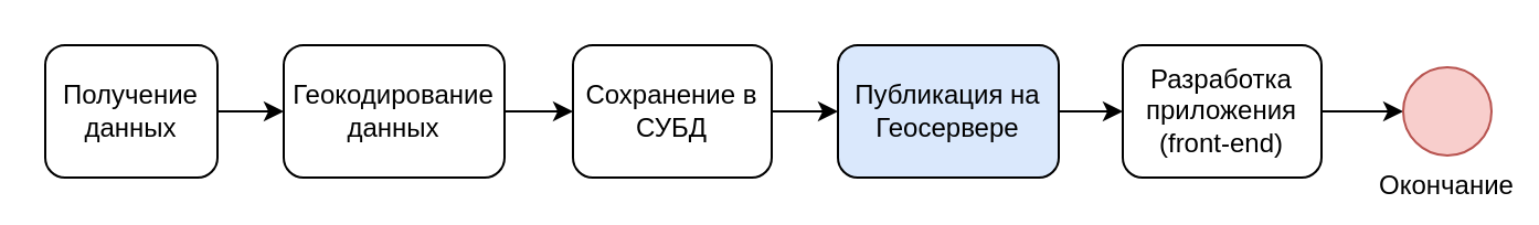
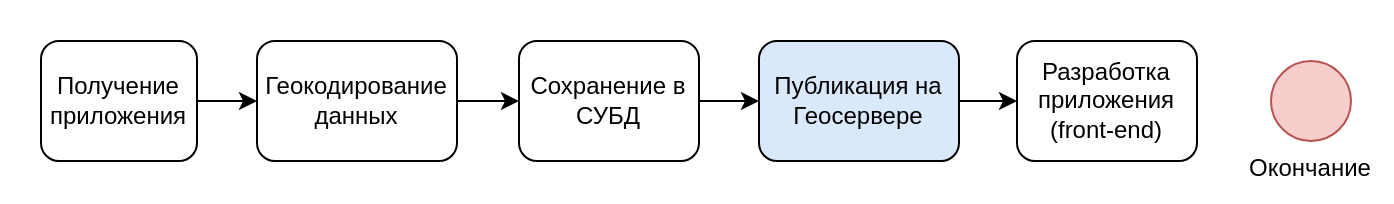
  <mxCell id="0" />
  <mxCell id="1" parent="0" />
  <mxCell id="2" style="edgeStyle=orthogonalEdgeStyle;rounded=0;orthogonalLoop=1;jettySize=auto;html=1;" edge="1" parent="1" source="3" target="5"><mxGeometry relative="1" as="geometry" /></mxCell>
- <mxCell id="3" value="Получение данных" style="rounded=1;whiteSpace=wrap;html=1;" vertex="1" parent="1"><mxGeometry x="20" y="20" width="78" height="60" as="geometry" /></mxCell>
+ <mxCell id="3" value="Получение приложения" style="rounded=1;whiteSpace=wrap;html=1;" vertex="1" parent="1"><mxGeometry x="20" y="20" width="78" height="60" as="geometry" /></mxCell>
  <mxCell id="4" style="edgeStyle=orthogonalEdgeStyle;rounded=0;orthogonalLoop=1;jettySize=auto;html=1;" edge="1" parent="1" source="5" target="7"><mxGeometry relative="1" as="geometry" /></mxCell>
  <mxCell id="5" value="Геокодирование данных" style="rounded=1;whiteSpace=wrap;html=1;" vertex="1" parent="1"><mxGeometry x="128" y="20" width="100" height="60" as="geometry" /></mxCell>
  <mxCell id="6" style="edgeStyle=orthogonalEdgeStyle;rounded=0;orthogonalLoop=1;jettySize=auto;html=1;entryX=0;entryY=0.5;entryDx=0;entryDy=0;" edge="1" parent="1" source="7" target="9"><mxGeometry relative="1" as="geometry" /></mxCell>
  <mxCell id="7" value="Сохранение в СУБД" style="rounded=1;whiteSpace=wrap;html=1;" vertex="1" parent="1"><mxGeometry x="259" y="20" width="90" height="60" as="geometry" /></mxCell>
  <mxCell id="8" style="edgeStyle=orthogonalEdgeStyle;rounded=0;orthogonalLoop=1;jettySize=auto;html=1;exitX=1;exitY=0.5;exitDx=0;exitDy=0;" edge="1" parent="1" source="9" target="11"><mxGeometry relative="1" as="geometry" /></mxCell>
  <mxCell id="9" value="Публикация на Геосервере" style="rounded=1;whiteSpace=wrap;html=1;fillColor=#dae8fc;" vertex="1" parent="1"><mxGeometry x="379" y="20" width="100" height="60" as="geometry" /></mxCell>
- <mxCell id="10" style="edgeStyle=orthogonalEdgeStyle;rounded=0;orthogonalLoop=1;jettySize=auto;html=1;" edge="1" parent="1" source="11" target="12"><mxGeometry relative="1" as="geometry" /></mxCell>
  <mxCell id="11" value="Разработка приложения (front-end)" style="rounded=1;whiteSpace=wrap;html=1;" vertex="1" parent="1"><mxGeometry x="508" y="20" width="90" height="60" as="geometry" /></mxCell>
  <mxCell id="12" value="Окончание" style="ellipse;whiteSpace=wrap;html=1;aspect=fixed;fillColor=#f8cecc;strokeColor=#b85450;labelPosition=center;verticalLabelPosition=bottom;align=center;verticalAlign=top;" vertex="1" parent="1"><mxGeometry x="635" y="30" width="40" height="40" as="geometry" /></mxCell>
